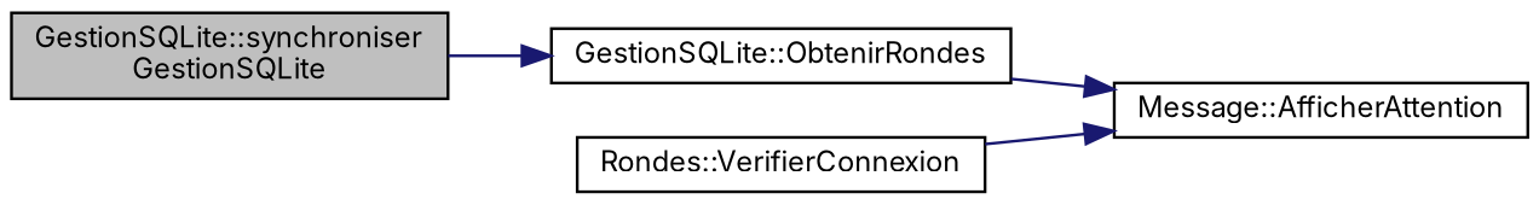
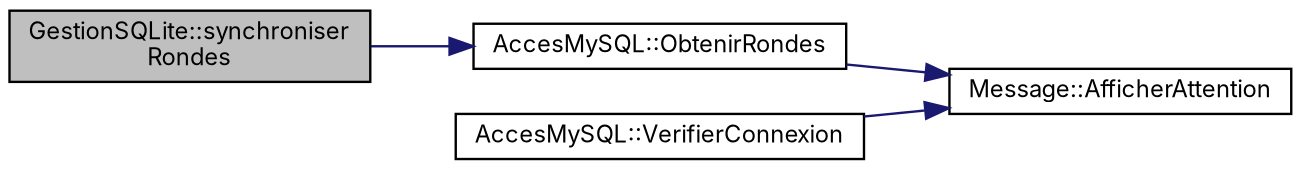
  digraph {
    fontname=Inter
    rankdir=LR
    node [color=black fillcolor=white fontname=Inter fontsize=10 shape=record style=filled]
    edge [color=midnightblue fontname=Inter fontsize=10 labelfontname=Helvetica labelfontsize=10 style=solid]
-   n1 [fillcolor=grey75 fontcolor=black height=0.2 label="GestionSQLite::synchroniser\lGestionSQLite" width=0.4]
-   n2 [height=0.2 label="GestionSQLite::ObtenirRondes" width=0.4]
+   n1 [fillcolor=grey75 fontcolor=black height=0.2 label="GestionSQLite::synchroniser\lRondes" width=0.4]
+   n2 [height=0.2 label="AccesMySQL::ObtenirRondes" width=0.4]
    n3 [height=0.2 label="Message::AfficherAttention" width=0.4]
-   n4 [height=0.2 label="Rondes::VerifierConnexion" width=0.4]
+   n4 [height=0.2 label="AccesMySQL::VerifierConnexion" width=0.4]
    n1 -> n2
    n2 -> n3
    n4 -> n3
  }
